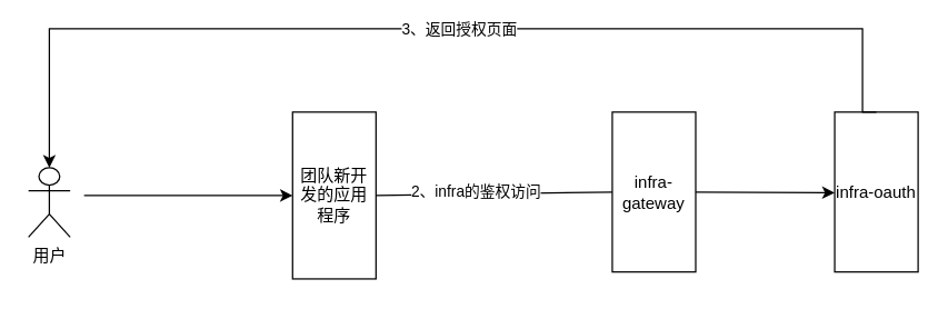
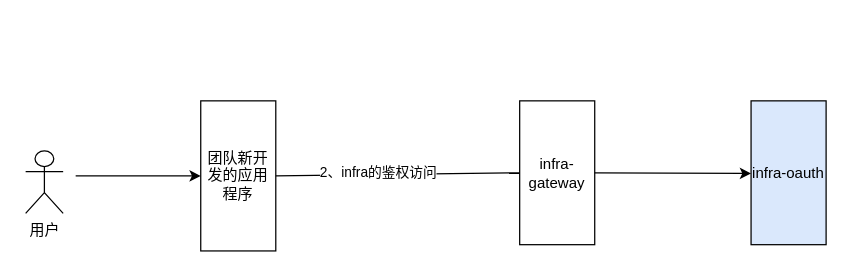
  <mxCell id="0" />
  <mxCell id="1" parent="0" />
  <mxCell id="2" value="用户" style="shape=umlActor;verticalLabelPosition=bottom;verticalAlign=top;html=1;outlineConnect=0;" vertex="1" parent="1"><mxGeometry x="20" y="120" width="30" height="50" as="geometry" /></mxCell>
- <mxCell id="3" value="团队新开发的应用程序" style="rounded=0;whiteSpace=wrap;html=1;" vertex="1" parent="1"><mxGeometry x="210" y="80" width="60" height="120" as="geometry" /></mxCell>
+ <mxCell id="3" value="团队新开发的应用程序" style="rounded=0;whiteSpace=wrap;html=1;" vertex="1" parent="1"><mxGeometry x="160" y="80" width="60" height="120" as="geometry" /></mxCell>
  <mxCell id="4" value="" style="endArrow=classic;html=1;rounded=0;" edge="1" parent="1" target="3"><mxGeometry width="50" height="50" relative="1" as="geometry"><mxPoint x="60" y="140" as="sourcePoint" /><mxPoint x="680" y="170" as="targetPoint" /></mxGeometry></mxCell>
- <mxCell id="5" value="infra-gateway" style="rounded=0;whiteSpace=wrap;html=1;" vertex="1" parent="1"><mxGeometry x="440" y="80" width="60" height="115" as="geometry" /></mxCell>
+ <mxCell id="5" value="infra-gateway" style="rounded=0;whiteSpace=wrap;html=1;" vertex="1" parent="1"><mxGeometry x="415" y="80" width="60" height="115" as="geometry" /></mxCell>
  <mxCell id="6" value="" style="endArrow=none;html=1;rounded=0;exitX=1;exitY=0.5;exitDx=0;exitDy=0;entryX=0;entryY=0.5;entryDx=0;entryDy=0;" edge="1" parent="1" source="3" target="5"><mxGeometry width="50" height="50" relative="1" as="geometry"><mxPoint x="630" y="220" as="sourcePoint" /><mxPoint x="680" y="170" as="targetPoint" /></mxGeometry></mxCell>
  <mxCell id="7" value="2、infra的鉴权访问" style="edgeLabel;html=1;align=center;verticalAlign=middle;resizable=0;points=[];" vertex="1" connectable="0" parent="6"><mxGeometry x="-0.157" y="2" relative="1" as="geometry"><mxPoint as="offset" /></mxGeometry></mxCell>
  <mxCell id="8" value="" style="endArrow=classic;html=1;rounded=0;exitX=1;exitY=0.5;exitDx=0;exitDy=0;" edge="1" parent="1" source="5"><mxGeometry width="50" height="50" relative="1" as="geometry"><mxPoint x="630" y="220" as="sourcePoint" /><mxPoint x="600" y="138" as="targetPoint" /></mxGeometry></mxCell>
- <mxCell id="9" value="infra-oauth" style="rounded=0;whiteSpace=wrap;html=1;" vertex="1" parent="1"><mxGeometry x="600" y="80" width="60" height="115" as="geometry" /></mxCell>
- <mxCell id="10" style="edgeStyle=orthogonalEdgeStyle;rounded=0;orthogonalLoop=1;jettySize=auto;html=1;exitX=0.5;exitY=0;exitDx=0;exitDy=0;entryX=0.5;entryY=0;entryDx=0;entryDy=0;entryPerimeter=0;" edge="1" parent="1" source="9" target="2"><mxGeometry relative="1" as="geometry"><Array as="points"><mxPoint x="620" y="20" /><mxPoint x="35" y="20" /></Array></mxGeometry></mxCell>
- <mxCell id="11" value="3、返回授权页面" style="edgeLabel;html=1;align=center;verticalAlign=middle;resizable=0;points=[];" vertex="1" connectable="0" parent="10"><mxGeometry x="-0.045" relative="1" as="geometry"><mxPoint as="offset" /></mxGeometry></mxCell>
+ <mxCell id="9" value="infra-oauth" style="rounded=0;whiteSpace=wrap;html=1;fillColor=#dae8fc;" vertex="1" parent="1"><mxGeometry x="600" y="80" width="60" height="115" as="geometry" /></mxCell>
